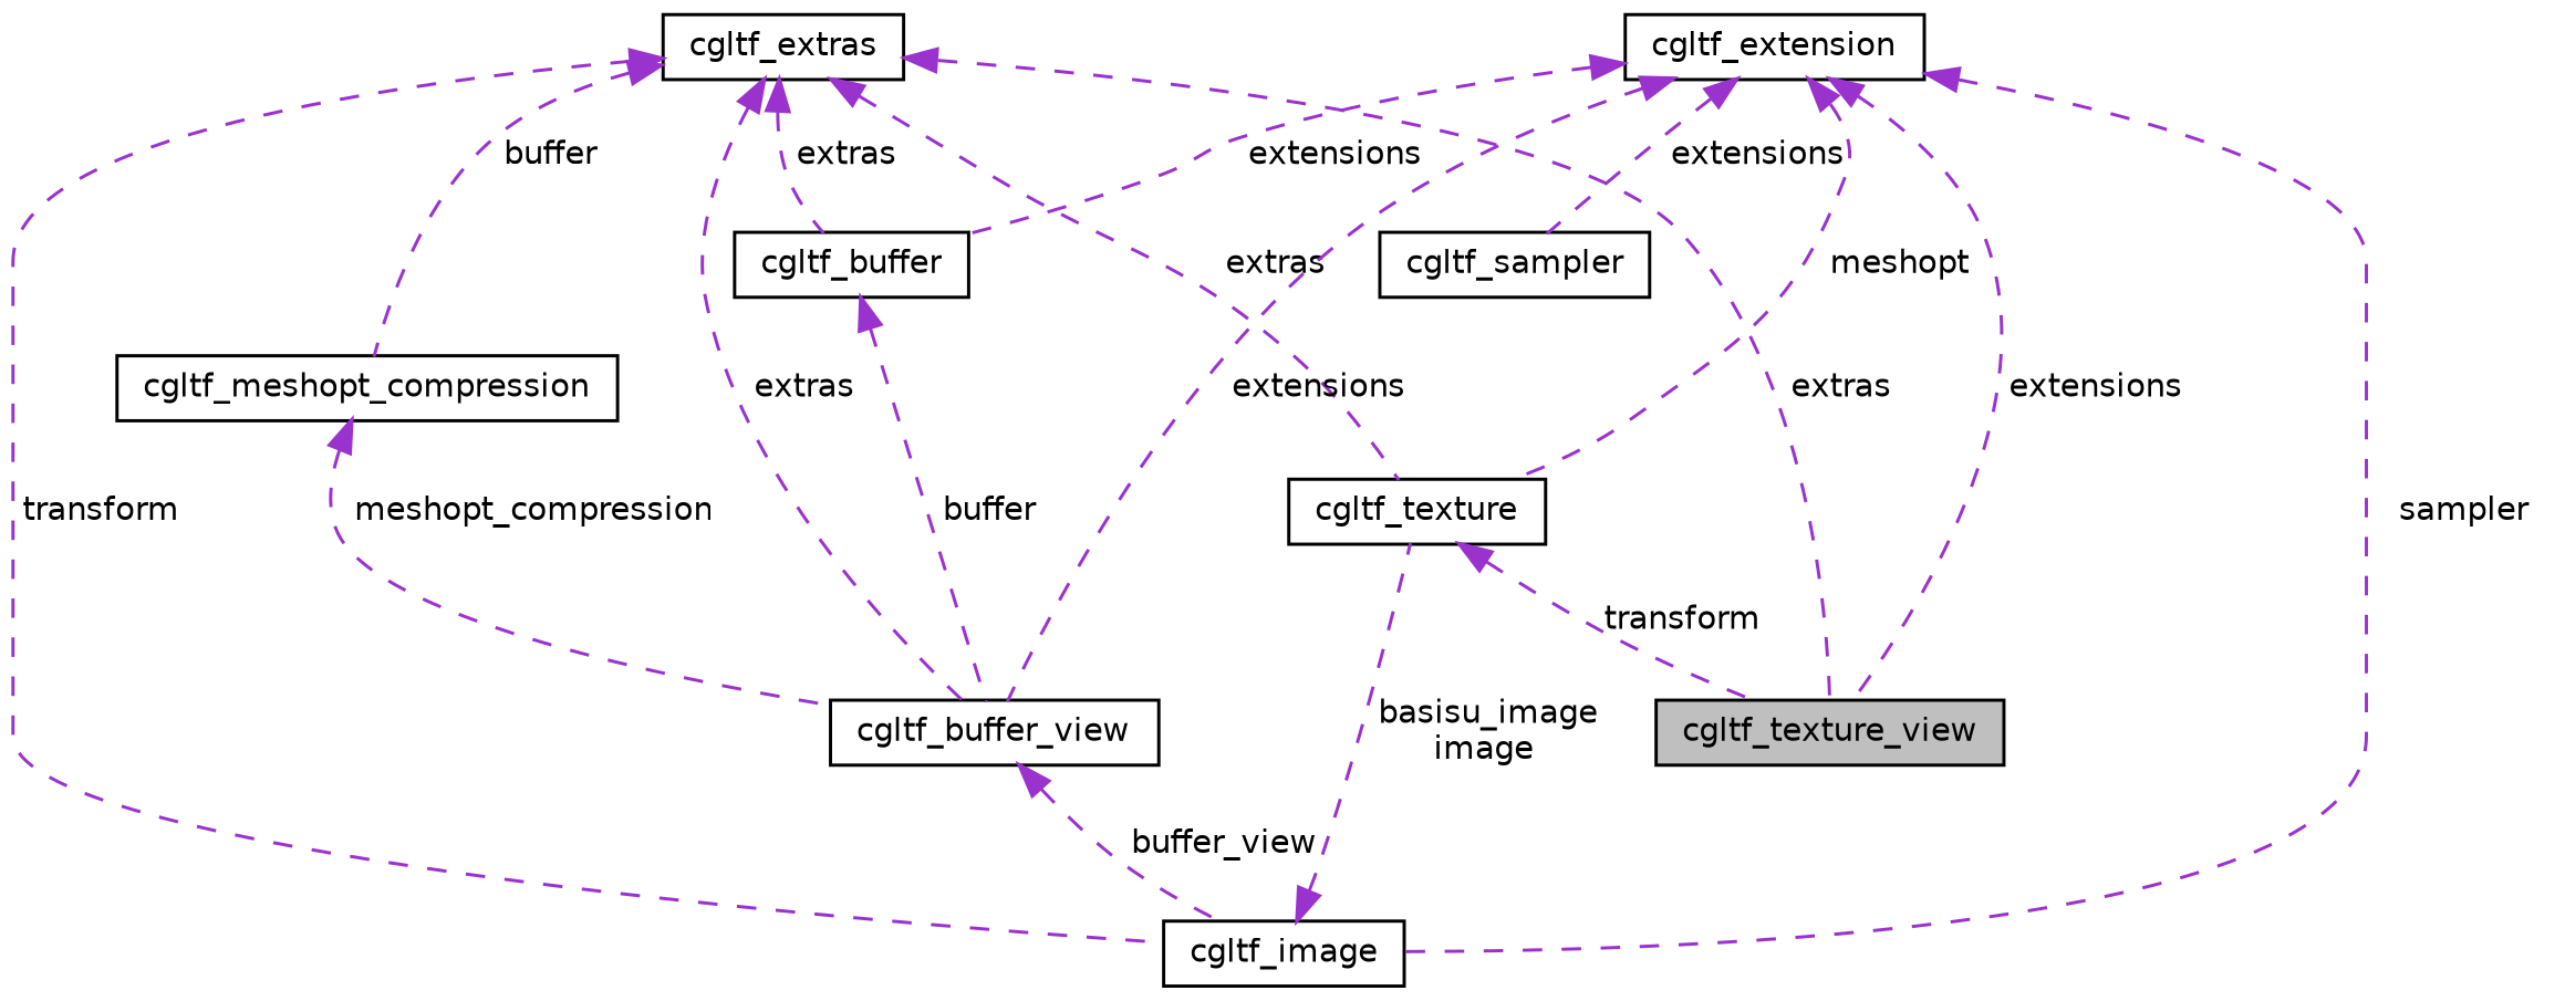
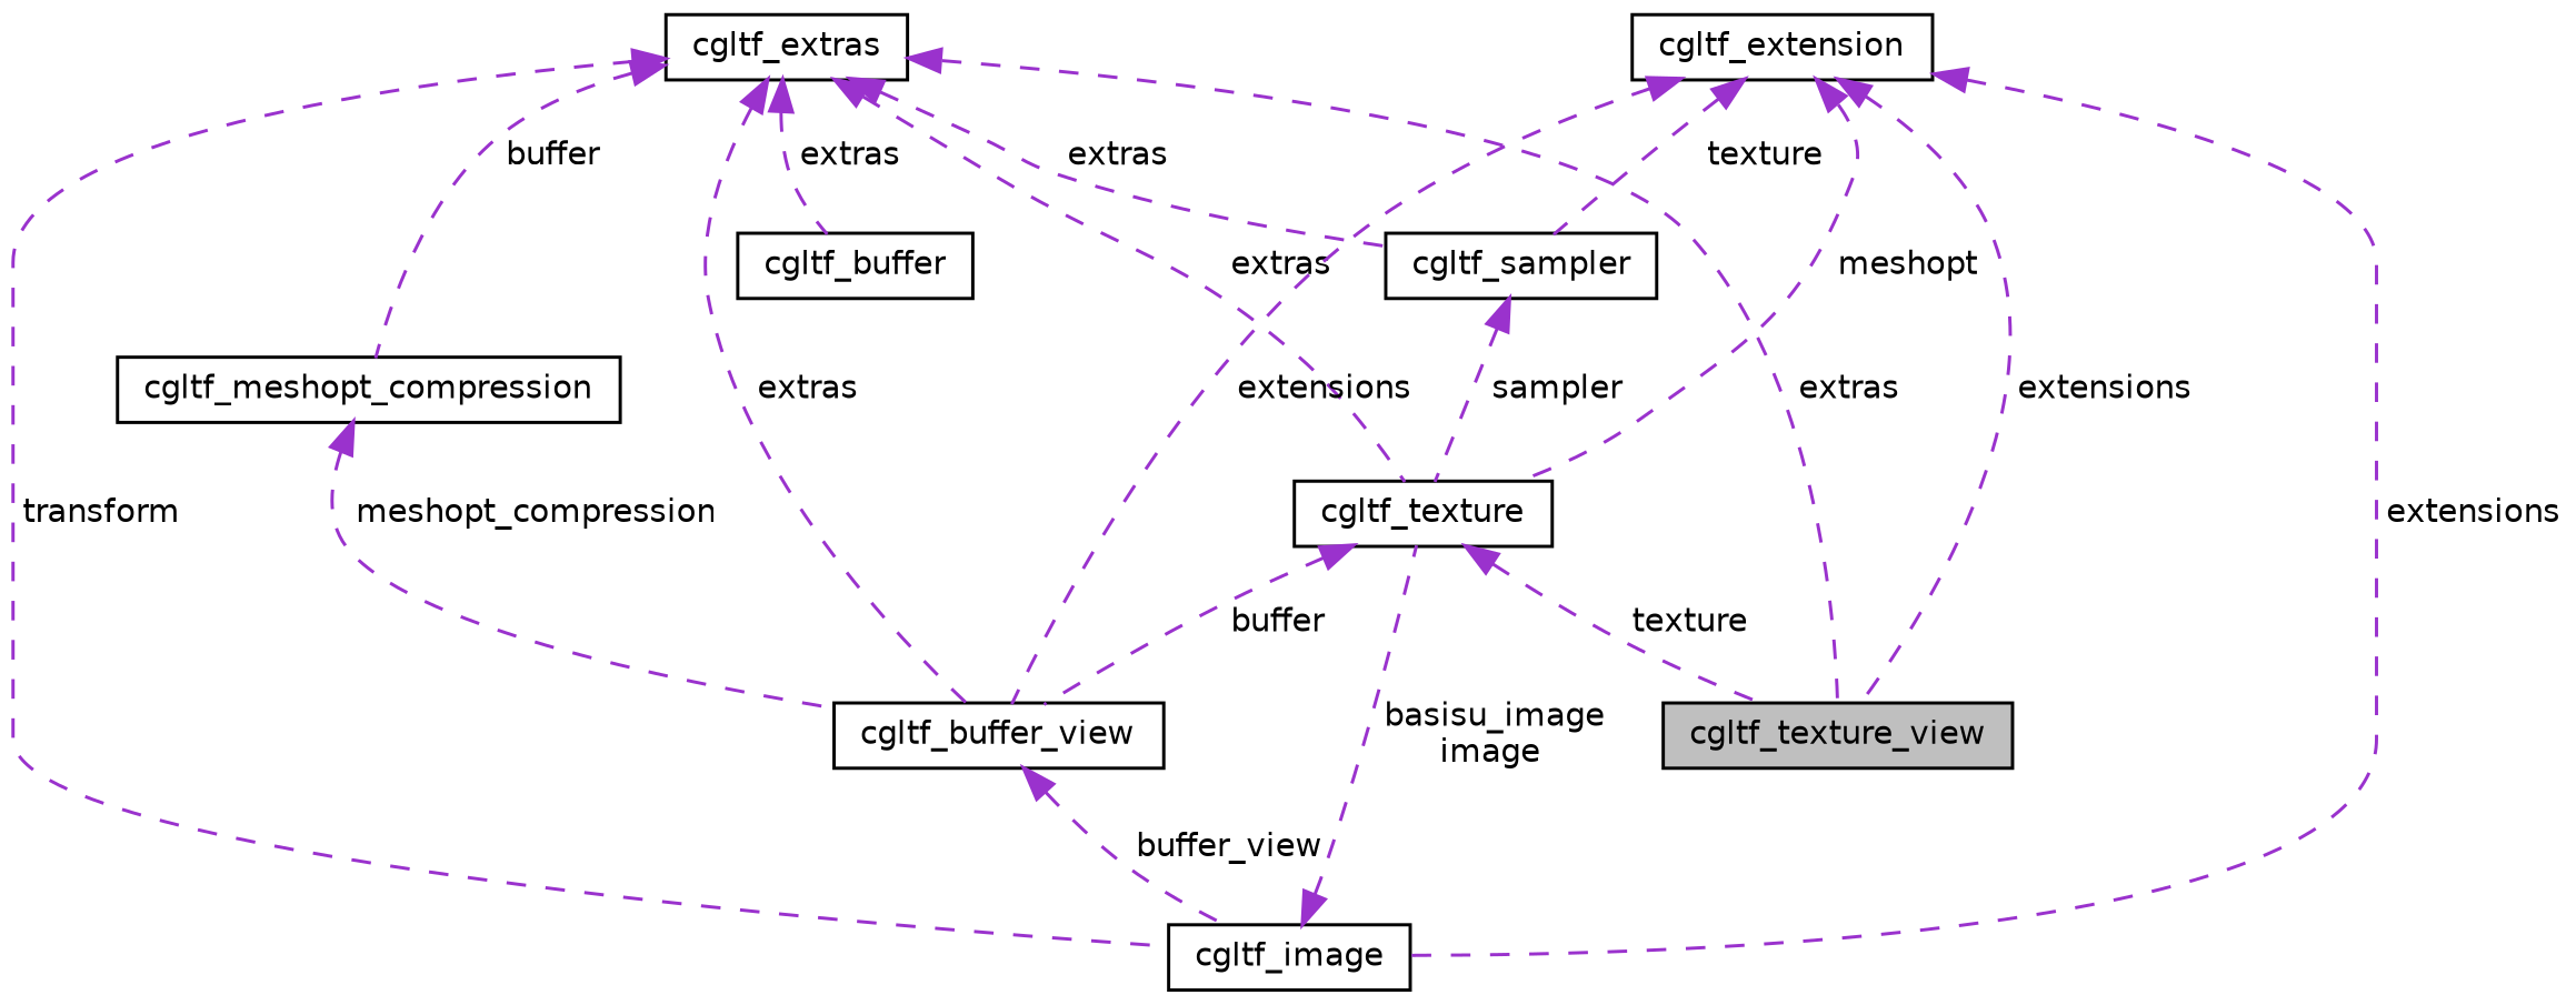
  digraph {
    node [color=black fillcolor=white fontname=Helvetica fontsize=10 shape=record style=filled]
    edge [color=darkorchid3 dir=back fontname=Helvetica fontsize=10 labelfontname=Helvetica labelfontsize=10 style=dashed]
    n1 [fillcolor=grey75 fontcolor=black height=0.2 label=cgltf_texture_view width=0.4]
    n2 [height=0.2 label=cgltf_extras width=0.4]
    n3 [height=0.2 label=cgltf_texture width=0.4]
    n4 [height=0.2 label=cgltf_sampler width=0.4]
    n5 [height=0.2 label=cgltf_image width=0.4]
    n6 [height=0.2 label=cgltf_buffer_view width=0.4]
    n7 [height=0.2 label=cgltf_buffer width=0.4]
    n8 [height=0.2 label=cgltf_meshopt_compression width=0.4]
    n9 [height=0.2 label=cgltf_extension width=0.4]
    n2 -> n1 [label=" extras"]
    n2 -> n3 [label=" extras"]
+   n2 -> n4 [label=" extras"]
    n2 -> n5 [label=" transform"]
    n2 -> n6 [label=" extras"]
    n2 -> n7 [label=" extras"]
    n2 -> n8 [label=" buffer"]
-   n3 -> n1 [label=" transform"]
+   n3 -> n1 [label=" texture"]
+   n4 -> n3 [label=" sampler"]
    n5 -> n3 [label=" basisu_image\nimage"]
    n6 -> n5 [label=" buffer_view"]
-   n7 -> n6 [label=" buffer"]
+   n3 -> n6 [label=" buffer"]
    n8 -> n6 [label=" meshopt_compression"]
    n9 -> n1 [label=" extensions"]
    n9 -> n3 [label=" meshopt"]
-   n9 -> n4 [label=" extensions"]
-   n9 -> n5 [label=" sampler"]
+   n9 -> n4 [label=" texture"]
+   n9 -> n5 [label=" extensions"]
    n9 -> n6 [label=" extensions"]
-   n9 -> n7 [label=" extensions"]
  }
